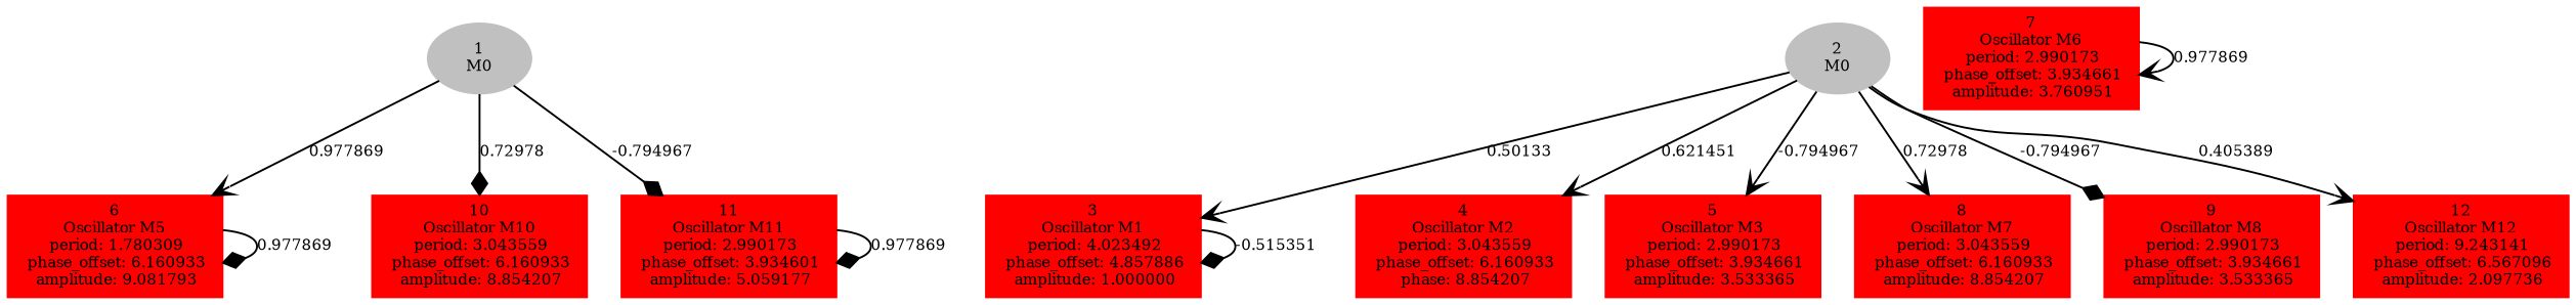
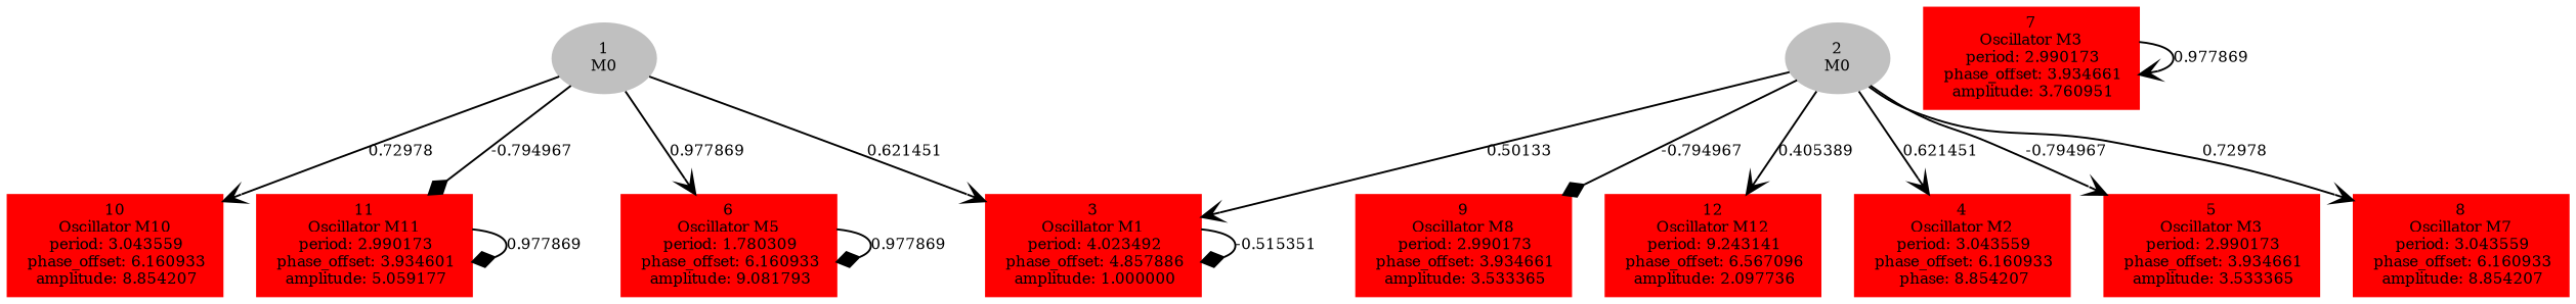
  digraph {
    forcelabels=true
    node [color=red fontsize=8 style=filled shape=box]
    edge [arrowhead=vee fontsize=8]
    n1 [color=grey label=<1<BR/>M0> shape=""]
    n2 [label=<3<BR />Oscillator M1<BR /> period: 4.023492<BR /> phase_offset: 4.857886<BR /> amplitude: 1.000000>]
    n3 [label=<6<BR />Oscillator M5<BR /> period: 1.780309<BR /> phase_offset: 6.160933<BR /> amplitude: 9.081793>]
    n4 [label=<10<BR />Oscillator M10<BR /> period: 3.043559<BR /> phase_offset: 6.160933<BR /> amplitude: 8.854207>]
    n5 [label=<11<BR />Oscillator M11<BR /> period: 2.990173<BR /> phase_offset: 3.934601<BR /> amplitude: 5.059177>]
-   n6 [label=<7<BR />Oscillator M6<BR /> period: 2.990173<BR /> phase_offset: 3.934661<BR /> amplitude: 3.760951>]
+   n6 [label=<7<BR />Oscillator M3<BR /> period: 2.990173<BR /> phase_offset: 3.934661<BR /> amplitude: 3.760951>]
    n7 [color=grey label=<2<BR/>M0> shape=""]
    n8 [label=<4<BR />Oscillator M2<BR /> period: 3.043559<BR /> phase_offset: 6.160933<BR /> phase: 8.854207>]
    n9 [label=<5<BR />Oscillator M3<BR /> period: 2.990173<BR /> phase_offset: 3.934661<BR /> amplitude: 3.533365>]
    n10 [label=<8<BR />Oscillator M7<BR /> period: 3.043559<BR /> phase_offset: 6.160933<BR /> amplitude: 8.854207>]
    n11 [label=<9<BR />Oscillator M8<BR /> period: 2.990173<BR /> phase_offset: 3.934661<BR /> amplitude: 3.533365>]
    n12 [label=<12<BR />Oscillator M12<BR /> period: 9.243141<BR /> phase_offset: 6.567096<BR /> amplitude: 2.097736>]
+   n1 -> n2 [label="0.621451 "]
    n1 -> n3 [label="0.977869 "]
-   n1 -> n4 [arrowhead=diamond label="0.72978 "]
+   n1 -> n4 [label="0.72978 "]
    n1 -> n5 [arrowhead=diamond label="-0.794967 "]
    n2 -> n2 [arrowhead=diamond label="-0.515351 "]
    n3 -> n3 [arrowhead=diamond label="0.977869 "]
    n5 -> n5 [arrowhead=diamond label="0.977869 "]
    n6 -> n6 [label="0.977869 "]
    n7 -> n2 [label="0.50133 "]
    n7 -> n8 [label="0.621451 "]
    n7 -> n9 [label="-0.794967 "]
    n7 -> n10 [label="0.72978 "]
    n7 -> n11 [arrowhead=diamond label="-0.794967 "]
    n7 -> n12 [label="0.405389 "]
  }
